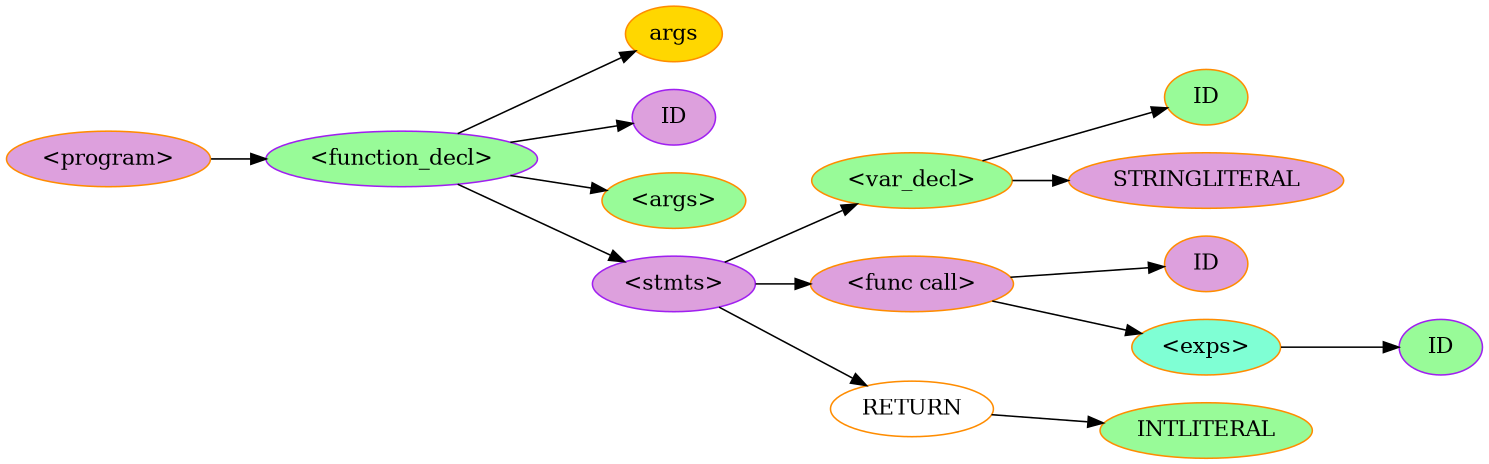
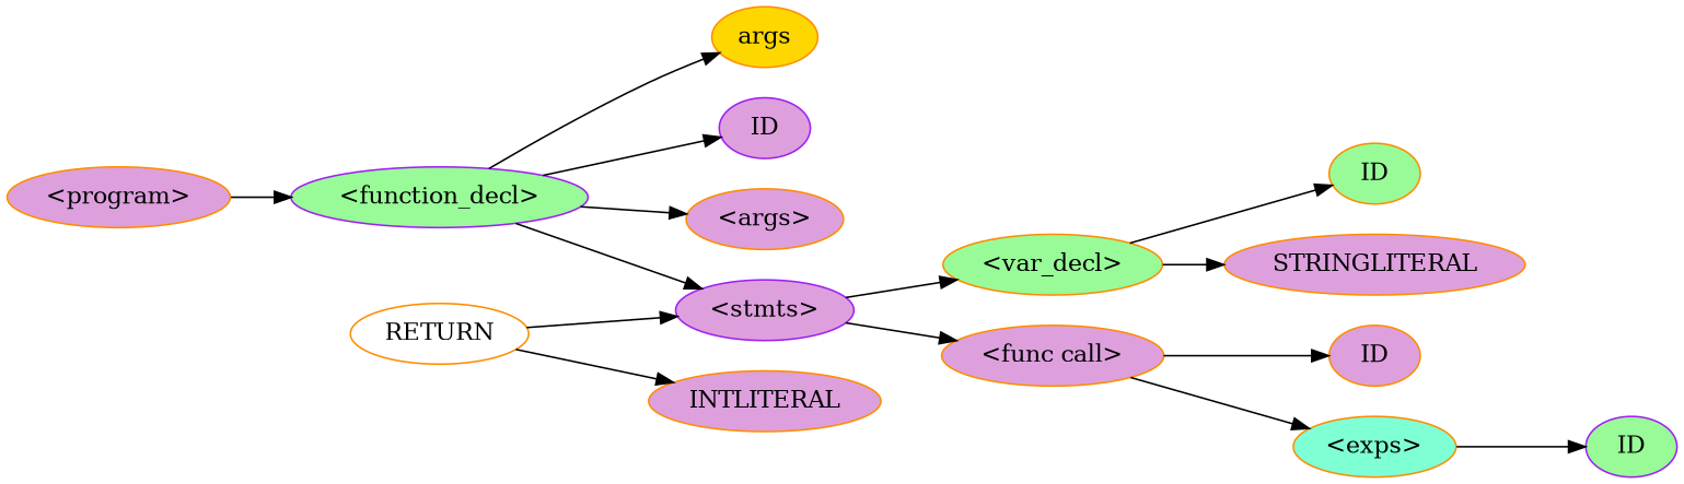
  digraph {
    fontname="DejaVu Serif"
    rankdir=LR
    node [color=darkorange fillcolor=plum fontname="DejaVu Serif" style=filled]
    edge [fontname="DejaVu Serif"]
    n1 [label="<program>"]
    n2 [color=purple fillcolor=palegreen label="<function_decl>"]
    n3 [fillcolor=gold label=args]
    n4 [color=purple label=ID lexeme=main]
-   n5 [fillcolor=palegreen label="<args>"]
+   n5 [label="<args>"]
    n6 [color=purple label="<stmts>"]
    n7 [fillcolor=palegreen label="<var_decl>"]
    n8 [label="<func call>"]
    n9 [fillcolor=white label=RETURN]
    n10 [fillcolor=palegreen label=ID lexeme=str]
    n11 [label=STRINGLITERAL lexeme="hello world!"]
    n12 [label=ID lexeme=print_string]
    n13 [fillcolor=aquamarine label="<exps>"]
-   n14 [fillcolor=palegreen label=INTLITERAL lexeme=0]
+   n14 [label=INTLITERAL lexeme=0]
    n15 [color=purple fillcolor=palegreen label=ID lexeme=str]
    n1 -> n2
    n2 -> n3
    n2 -> n4
    n2 -> n5
    n2 -> n6
    n6 -> n7
    n6 -> n8
-   n6 -> n9
+   n9 -> n6
    n7 -> n10
    n7 -> n11
    n8 -> n12
    n8 -> n13
    n9 -> n14
    n13 -> n15
  }
